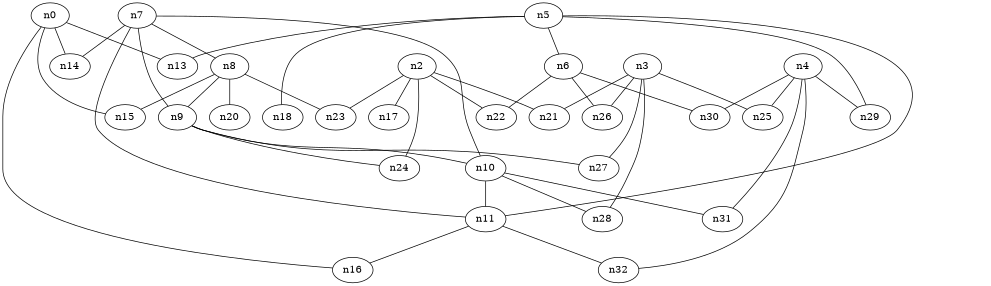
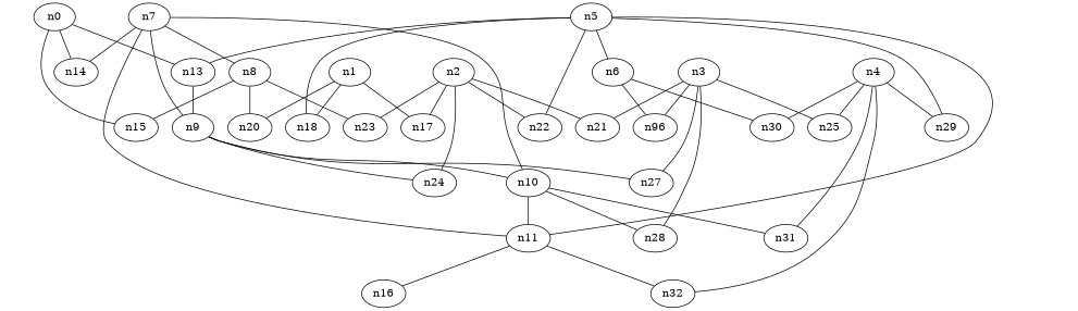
  strict graph {
    edge_default="{}"
    node_default="{}"
    n0 [dim3pos="-0.6693976208014988,0.09334641592755291,0.7370164665044961"]
    n13 [dim3pos="0.4058244290335104,-0.6805930945801681,-0.6099996495158138"]
    n14 [dim3pos="0.1739907689145154,-0.012057706510768396,-0.9846734606184102"]
    n15 [dim3pos="0.32195730749727397,0.1435818602187559,-0.9358032600740539"]
    n16 [dim3pos="-0.3113504580329655,0.22772783755033485,0.9226055084852415"]
+   n1 [dim3pos="-0.19465710788137733,0.8585834913590227,-0.4742815605913948"]
    n17 [dim3pos="0.16486481552620824,-0.40328084167870076,0.9001023027058802"]
    n18 [dim3pos="-0.6105047308332359,-0.742741486578985,-0.2749891956871722"]
    n20 [dim3pos="0.268878741473486,0.4486228492473482,-0.8523155293181189"]
    n2 [dim3pos="0.0709016545726177,-0.14538050870374053,-0.9868320338679257"]
    n21 [dim3pos="-0.4533443396772772,0.40540214683756054,0.7938060273278796"]
    n22 [dim3pos="0.14654105562135714,-0.05941983300618306,0.9874183523020501"]
    n23 [dim3pos="0.028443360829662676,0.12134995339136123,0.9922021790122354"]
    n24 [dim3pos="0.10799985743581396,0.5666224949799848,0.8168690096805612"]
    n3 [dim3pos="-0.8713341226495996,-0.03180407792991795,0.4896583986142588"]
    n25 [dim3pos="-0.49819017561293427,-0.5109760590340854,0.7005069707124609"]
-   n26 [dim3pos="0.31194668292321065,0.07582673583840938,-0.9470689379054188"]
+   n26 [dim3pos="0.31194668292321065,0.07582673583840938,-0.9470689379054188" label=n96]
    n27 [dim3pos="-0.20267526216998444,-0.9357478160175045,-0.28861525067604926"]
    n28 [dim3pos="-0.5698145073570929,0.7773778880887118,-0.26644895630519516"]
    n4 [dim3pos="-0.1071496019955362,-0.3320122769260865,0.9371695741767089"]
    n29 [dim3pos="-0.05513020458606099,-0.20205500674843718,-0.9778212693484367"]
    n30 [dim3pos="0.007213153951373766,0.006790364151565349,0.9999509294784235"]
    n31 [dim3pos="-0.17974582237839182,0.6374676606932838,-0.7492172054269363"]
    n32 [dim3pos="0.047902072278211055,-0.1852750592563682,0.9815184888166918"]
    n5 [dim3pos="-0.0578269266988214,-0.6106935330795746,-0.7897527810671866"]
    n6 [dim3pos="-0.36325380186848594,-0.1600716398541591,-0.917836448144489"]
    n11 [dim3pos="-0.0033401687553093924,0.003952673132144919,-0.9999866097342486"]
    n7 [dim3pos="-0.2971070775281814,0.029485350961107264,-0.9543888089040878"]
    n8 [dim3pos="0.07805595168841836,0.05920804291273229,0.9951892664515928"]
    n9 [dim3pos="-0.6039241322478631,-0.3108632088661043,-0.7339207776471071"]
    n10 [dim3pos="0.5477110433376675,-0.3345551716824033,0.7668672962817761"]
    n0 -- n13
    n0 -- n14
    n0 -- n15
-   n0 -- n16
+   n1 -- n17
+   n1 -- n18
+   n1 -- n20
    n2 -- n17
    n2 -- n21
    n2 -- n22
    n2 -- n23
    n2 -- n24
    n3 -- n21
    n3 -- n25
    n3 -- n26
    n3 -- n27
    n3 -- n28
    n4 -- n25
    n4 -- n29
    n4 -- n30
    n4 -- n31
    n4 -- n32
    n5 -- n13
    n5 -- n18
    n5 -- n29
    n5 -- n6
    n5 -- n11
-   n6 -- n22
+   n5 -- n22
    n6 -- n26
    n6 -- n30
    n11 -- n16
    n11 -- n32
    n7 -- n14
    n7 -- n11
    n7 -- n8
    n7 -- n9
    n7 -- n10
    n8 -- n15
    n8 -- n20
    n8 -- n23
-   n8 -- n9
+   n13 -- n9
    n9 -- n24
    n9 -- n27
    n9 -- n10
    n10 -- n28
    n10 -- n31
    n10 -- n11
  }
